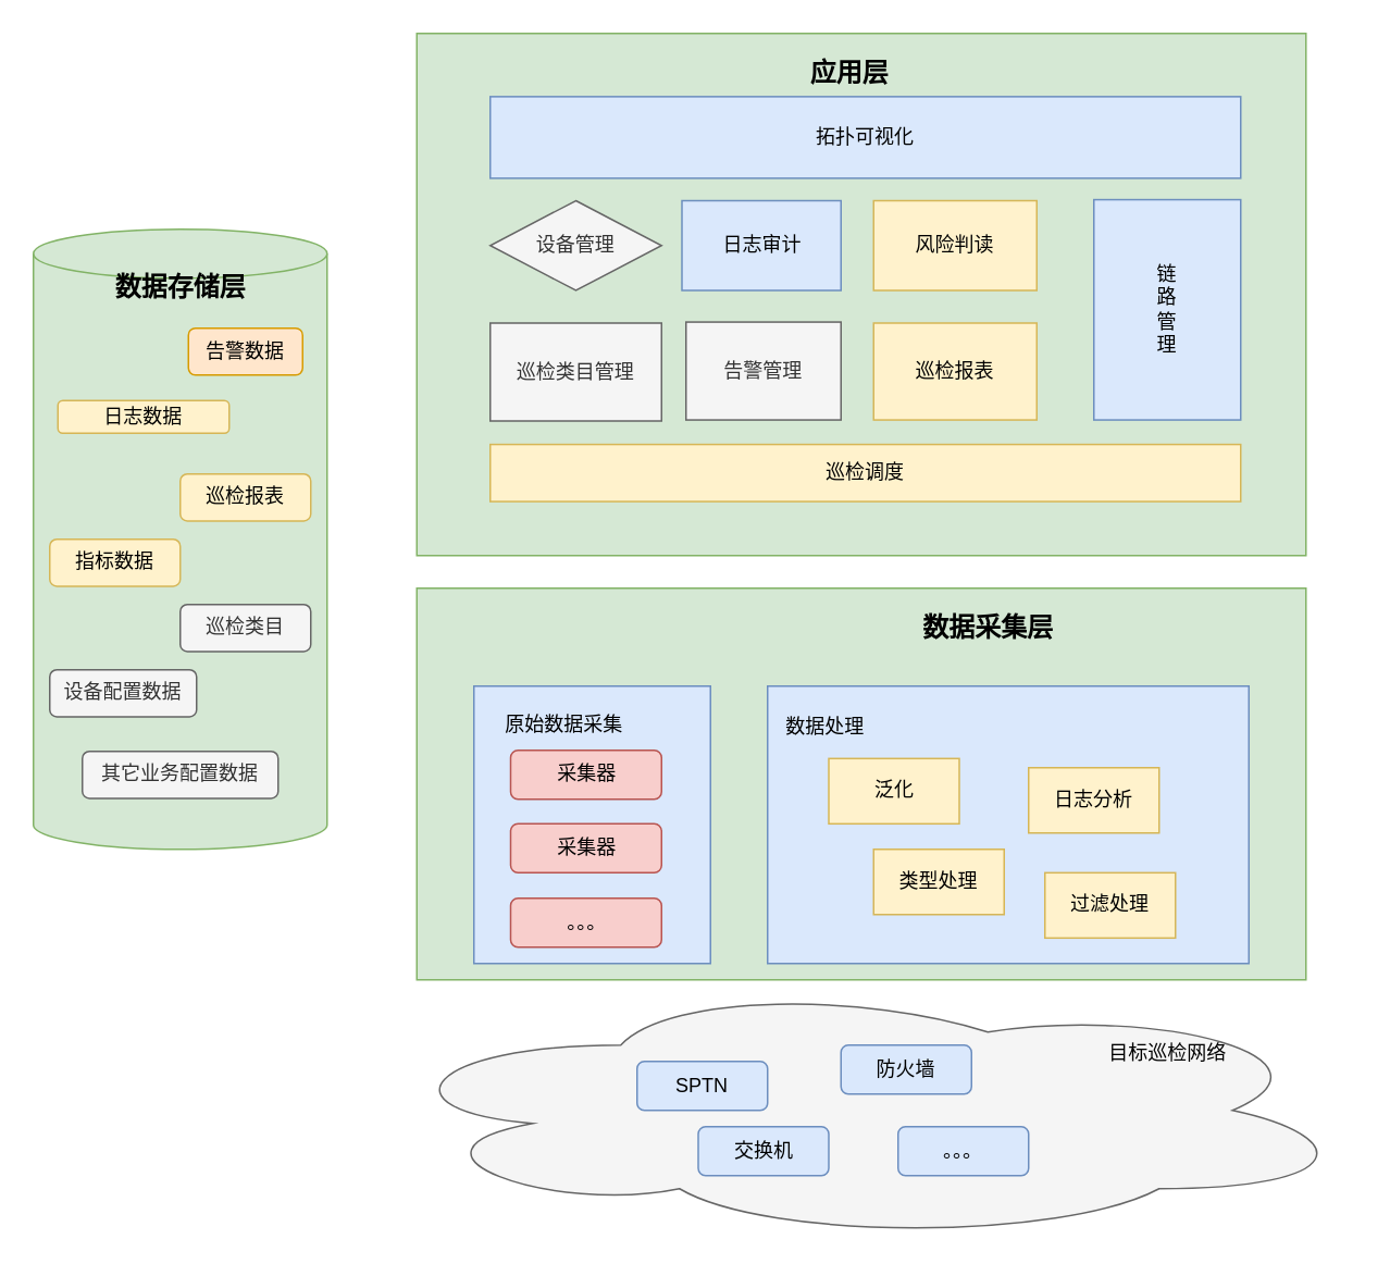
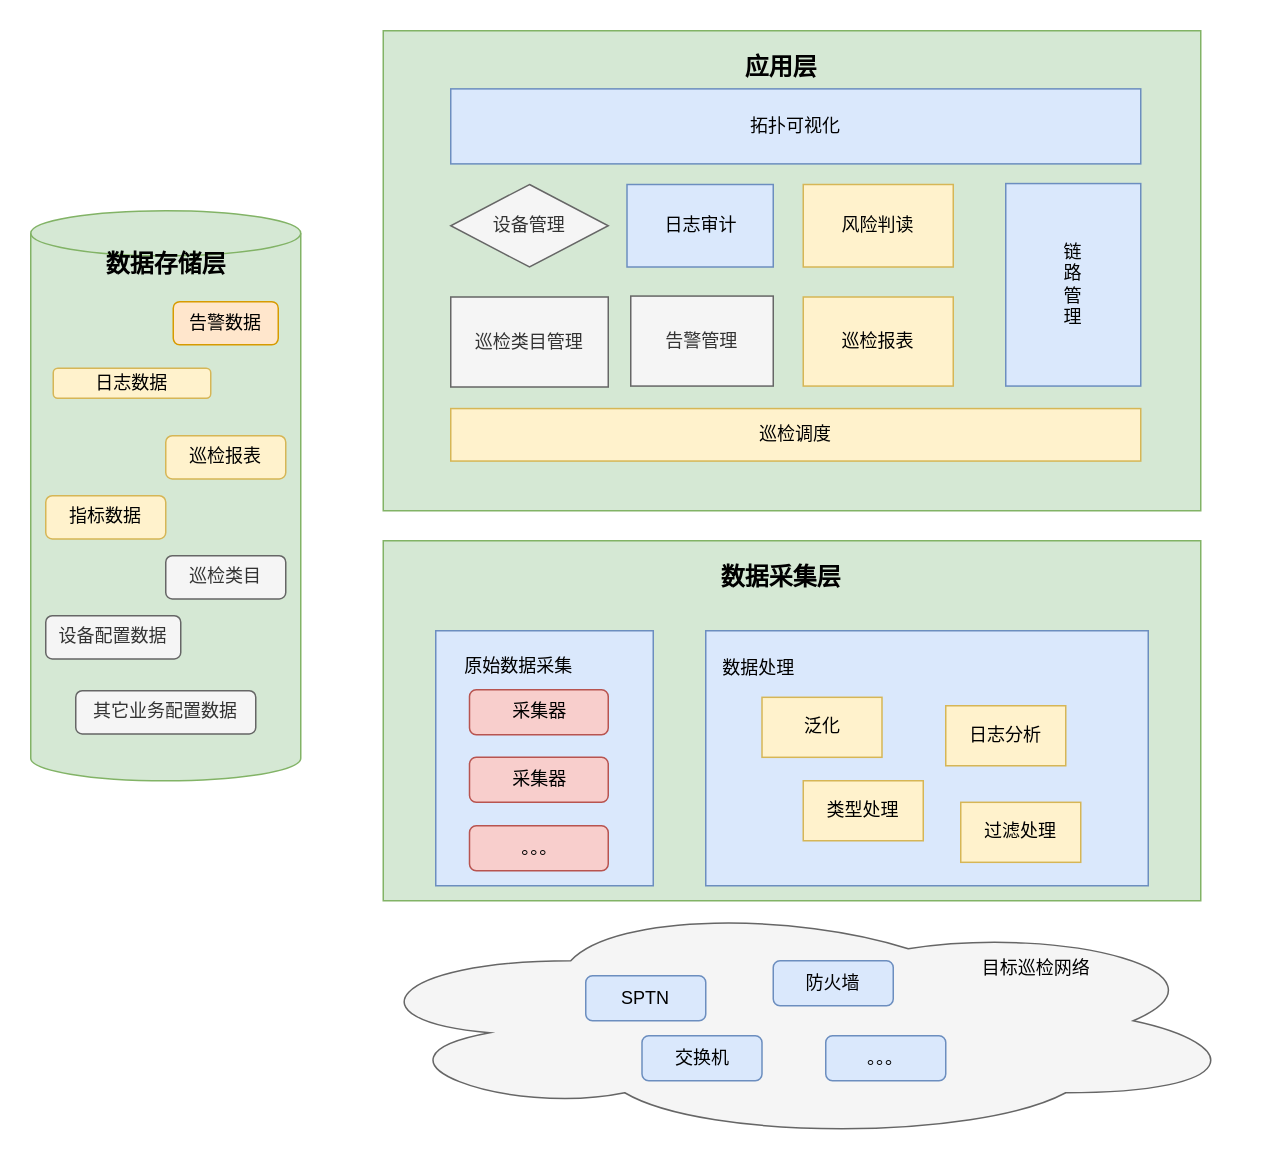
  <mxCell id="0" />
  <mxCell id="1" parent="0" />
  <mxCell id="2" value="" style="rounded=0;whiteSpace=wrap;html=1;fillColor=#d5e8d4;strokeColor=#82b366;" vertex="1" parent="1"><mxGeometry x="255" y="360" width="545" height="240" as="geometry" /></mxCell>
  <mxCell id="3" value="" style="shape=cylinder3;whiteSpace=wrap;html=1;boundedLbl=1;backgroundOutline=1;size=15;fillColor=#d5e8d4;strokeColor=#82b366;" vertex="1" parent="1"><mxGeometry x="20" y="140" width="180" height="380" as="geometry" /></mxCell>
  <mxCell id="4" value="设备配置数据" style="rounded=1;whiteSpace=wrap;html=1;fillColor=#f5f5f5;fontColor=#333333;strokeColor=#666666;" vertex="1" parent="1"><mxGeometry x="30" y="410" width="90" height="28.75" as="geometry" /></mxCell>
  <mxCell id="5" value="巡检类目" style="rounded=1;whiteSpace=wrap;html=1;fillColor=#f5f5f5;fontColor=#333333;strokeColor=#666666;" vertex="1" parent="1"><mxGeometry x="110" y="370" width="80" height="28.75" as="geometry" /></mxCell>
  <mxCell id="6" value="其它业务配置数据" style="rounded=1;whiteSpace=wrap;html=1;fillColor=#f5f5f5;fontColor=#333333;strokeColor=#666666;" vertex="1" parent="1"><mxGeometry x="50" y="460" width="120" height="28.75" as="geometry" /></mxCell>
  <mxCell id="7" value="日志数据" style="rounded=1;whiteSpace=wrap;html=1;fillColor=#fff2cc;strokeColor=#d6b656;" vertex="1" parent="1"><mxGeometry x="35" y="245" width="105" height="20" as="geometry" /></mxCell>
  <mxCell id="8" value="告警数据" style="rounded=1;whiteSpace=wrap;html=1;fillColor=#ffe6cc;strokeColor=#d79b00;" vertex="1" parent="1"><mxGeometry x="115" y="200.63" width="70" height="28.75" as="geometry" /></mxCell>
  <mxCell id="9" value="巡检报表" style="rounded=1;whiteSpace=wrap;html=1;fillColor=#fff2cc;strokeColor=#d6b656;" vertex="1" parent="1"><mxGeometry x="110" y="290" width="80" height="28.75" as="geometry" /></mxCell>
  <mxCell id="10" value="指标数据" style="rounded=1;whiteSpace=wrap;html=1;fillColor=#fff2cc;strokeColor=#d6b656;" vertex="1" parent="1"><mxGeometry x="30" y="330" width="80" height="28.75" as="geometry" /></mxCell>
  <mxCell id="11" value="" style="rounded=0;whiteSpace=wrap;html=1;fillColor=#dae8fc;strokeColor=#6c8ebf;" vertex="1" parent="1"><mxGeometry x="470" y="420" width="295" height="170" as="geometry" /></mxCell>
  <mxCell id="12" value="泛化" style="rounded=0;whiteSpace=wrap;html=1;fillColor=#fff2cc;strokeColor=#d6b656;" vertex="1" parent="1"><mxGeometry x="507.5" y="464.38" width="80" height="40" as="geometry" /></mxCell>
  <mxCell id="13" value="日志分析" style="rounded=0;whiteSpace=wrap;html=1;fillColor=#fff2cc;strokeColor=#d6b656;" vertex="1" parent="1"><mxGeometry x="630" y="470" width="80" height="40" as="geometry" /></mxCell>
  <mxCell id="14" value="类型处理" style="rounded=0;whiteSpace=wrap;html=1;fillColor=#fff2cc;strokeColor=#d6b656;" vertex="1" parent="1"><mxGeometry x="535" y="520" width="80" height="40" as="geometry" /></mxCell>
  <mxCell id="15" value="" style="rounded=0;whiteSpace=wrap;html=1;fillColor=#dae8fc;strokeColor=#6c8ebf;" vertex="1" parent="1"><mxGeometry x="290" y="420" width="145" height="170" as="geometry" /></mxCell>
  <mxCell id="16" value="数据处理" style="text;html=1;align=center;verticalAlign=middle;resizable=0;points=[];autosize=1;strokeColor=none;fillColor=none;" vertex="1" parent="1"><mxGeometry x="470" y="430" width="70" height="30" as="geometry" /></mxCell>
  <mxCell id="17" value="" style="rounded=0;whiteSpace=wrap;html=1;fillColor=#d5e8d4;strokeColor=#82b366;" vertex="1" parent="1"><mxGeometry x="255" y="20" width="545" height="320" as="geometry" /></mxCell>
  <mxCell id="18" value="设备管理" style="rhombus;whiteSpace=wrap;html=1;fillColor=#f5f5f5;fontColor=#333333;strokeColor=#666666;" vertex="1" parent="1"><mxGeometry x="300" y="122.5" width="105" height="55" as="geometry" /></mxCell>
  <mxCell id="19" value="巡检类目管理" style="rounded=0;whiteSpace=wrap;html=1;fillColor=#f5f5f5;fontColor=#333333;strokeColor=#666666;" vertex="1" parent="1"><mxGeometry x="300" y="197.5" width="105" height="60" as="geometry" /></mxCell>
  <mxCell id="20" value="日志审计" style="rounded=0;whiteSpace=wrap;html=1;fillColor=#dae8fc;strokeColor=#6c8ebf;" vertex="1" parent="1"><mxGeometry x="417.5" y="122.5" width="97.5" height="55" as="geometry" /></mxCell>
  <mxCell id="21" value="告警管理" style="rounded=0;whiteSpace=wrap;html=1;fillColor=#f5f5f5;fontColor=#333333;strokeColor=#666666;" vertex="1" parent="1"><mxGeometry x="420" y="196.88" width="95" height="60" as="geometry" /></mxCell>
  <mxCell id="22" value="链&lt;br&gt;路&lt;br&gt;管&lt;br&gt;理" style="rounded=0;whiteSpace=wrap;html=1;fillColor=#dae8fc;strokeColor=#6c8ebf;" vertex="1" parent="1"><mxGeometry x="670" y="121.88" width="90" height="135" as="geometry" /></mxCell>
  <mxCell id="23" value="巡检报表" style="rounded=0;whiteSpace=wrap;html=1;fillColor=#fff2cc;strokeColor=#d6b656;" vertex="1" parent="1"><mxGeometry x="535" y="197.5" width="100" height="59.38" as="geometry" /></mxCell>
  <mxCell id="24" value="风险判读" style="rounded=0;whiteSpace=wrap;html=1;fillColor=#fff2cc;strokeColor=#d6b656;" vertex="1" parent="1"><mxGeometry x="535" y="122.5" width="100" height="55" as="geometry" /></mxCell>
  <mxCell id="25" value="拓扑可视化" style="rounded=0;whiteSpace=wrap;html=1;fillColor=#dae8fc;strokeColor=#6c8ebf;" vertex="1" parent="1"><mxGeometry x="300" y="58.75" width="460" height="50" as="geometry" /></mxCell>
  <mxCell id="26" value="" style="ellipse;shape=cloud;whiteSpace=wrap;html=1;fillColor=#f5f5f5;fontColor=#333333;strokeColor=#666666;" vertex="1" parent="1"><mxGeometry x="230" y="600" width="600" height="160" as="geometry" /></mxCell>
- <mxCell id="27" value="目标巡检网络" style="text;html=1;align=center;verticalAlign=middle;resizable=0;points=[];autosize=1;strokeColor=none;fillColor=none;" vertex="1" parent="1"><mxGeometry x="665" y="630" width="100" height="30" as="geometry" /></mxCell>
+ <mxCell id="27" value="目标巡检网络" style="text;html=1;align=center;verticalAlign=middle;resizable=0;points=[];autosize=1;strokeColor=none;fillColor=none;" vertex="1" parent="1"><mxGeometry x="640" y="630" width="100" height="30" as="geometry" /></mxCell>
  <mxCell id="28" value="SPTN" style="rounded=1;whiteSpace=wrap;html=1;fillColor=#dae8fc;strokeColor=#6c8ebf;" vertex="1" parent="1"><mxGeometry x="390" y="650" width="80" height="30" as="geometry" /></mxCell>
  <mxCell id="29" value="交换机" style="rounded=1;whiteSpace=wrap;html=1;fillColor=#dae8fc;strokeColor=#6c8ebf;" vertex="1" parent="1"><mxGeometry x="427.5" y="690" width="80" height="30" as="geometry" /></mxCell>
  <mxCell id="30" value="防火墙" style="rounded=1;whiteSpace=wrap;html=1;fillColor=#dae8fc;strokeColor=#6c8ebf;" vertex="1" parent="1"><mxGeometry x="515" y="640" width="80" height="30" as="geometry" /></mxCell>
  <mxCell id="31" value="。。。" style="rounded=1;whiteSpace=wrap;html=1;fillColor=#dae8fc;strokeColor=#6c8ebf;" vertex="1" parent="1"><mxGeometry x="550" y="690" width="80" height="30" as="geometry" /></mxCell>
  <mxCell id="32" value="巡检调度" style="rounded=0;whiteSpace=wrap;html=1;fillColor=#fff2cc;strokeColor=#d6b656;" vertex="1" parent="1"><mxGeometry x="300" y="271.88" width="460" height="35" as="geometry" /></mxCell>
  <mxCell id="33" value="&lt;b&gt;&lt;font style=&quot;font-size: 16px;&quot;&gt;应用层&lt;/font&gt;&lt;/b&gt;" style="text;html=1;align=center;verticalAlign=middle;resizable=0;points=[];autosize=1;strokeColor=none;fillColor=none;" vertex="1" parent="1"><mxGeometry x="485" y="28.75" width="70" height="30" as="geometry" /></mxCell>
  <mxCell id="34" value="。。。" style="rounded=1;whiteSpace=wrap;html=1;fillColor=#f8cecc;strokeColor=#b85450;" vertex="1" parent="1"><mxGeometry x="312.5" y="550" width="92.5" height="30" as="geometry" /></mxCell>
  <mxCell id="35" value="采集器" style="rounded=1;whiteSpace=wrap;html=1;fillColor=#f8cecc;strokeColor=#b85450;" vertex="1" parent="1"><mxGeometry x="312.5" y="459.38" width="92.5" height="30" as="geometry" /></mxCell>
  <mxCell id="36" value="采集器" style="rounded=1;whiteSpace=wrap;html=1;fillColor=#f8cecc;strokeColor=#b85450;" vertex="1" parent="1"><mxGeometry x="312.5" y="504.38" width="92.5" height="30" as="geometry" /></mxCell>
  <mxCell id="37" value="原始数据采集" style="text;html=1;align=center;verticalAlign=middle;resizable=0;points=[];autosize=1;strokeColor=none;fillColor=none;" vertex="1" parent="1"><mxGeometry x="295" y="429.38" width="100" height="30" as="geometry" /></mxCell>
  <mxCell id="38" value="过滤处理" style="rounded=0;whiteSpace=wrap;html=1;fillColor=#fff2cc;strokeColor=#d6b656;" vertex="1" parent="1"><mxGeometry x="640" y="534.38" width="80" height="40" as="geometry" /></mxCell>
- <mxCell id="39" value="&lt;b&gt;&lt;font style=&quot;font-size: 16px;&quot;&gt;数据采集层&lt;/font&gt;&lt;/b&gt;" style="text;html=1;align=center;verticalAlign=middle;resizable=0;points=[];autosize=1;strokeColor=none;fillColor=none;" vertex="1" parent="1"><mxGeometry x="555" y="369.38" width="100" height="30" as="geometry" /></mxCell>
+ <mxCell id="39" value="&lt;b&gt;&lt;font style=&quot;font-size: 16px;&quot;&gt;数据采集层&lt;/font&gt;&lt;/b&gt;" style="text;html=1;align=center;verticalAlign=middle;resizable=0;points=[];autosize=1;strokeColor=none;fillColor=none;" vertex="1" parent="1"><mxGeometry x="470" y="369.38" width="100" height="30" as="geometry" /></mxCell>
  <mxCell id="40" value="&lt;b&gt;&lt;font style=&quot;font-size: 16px;&quot;&gt;数据存储层&lt;/font&gt;&lt;/b&gt;" style="text;html=1;align=center;verticalAlign=middle;resizable=0;points=[];autosize=1;strokeColor=none;fillColor=none;strokeWidth=0;" vertex="1" parent="1"><mxGeometry x="60" y="160" width="100" height="30" as="geometry" /></mxCell>
